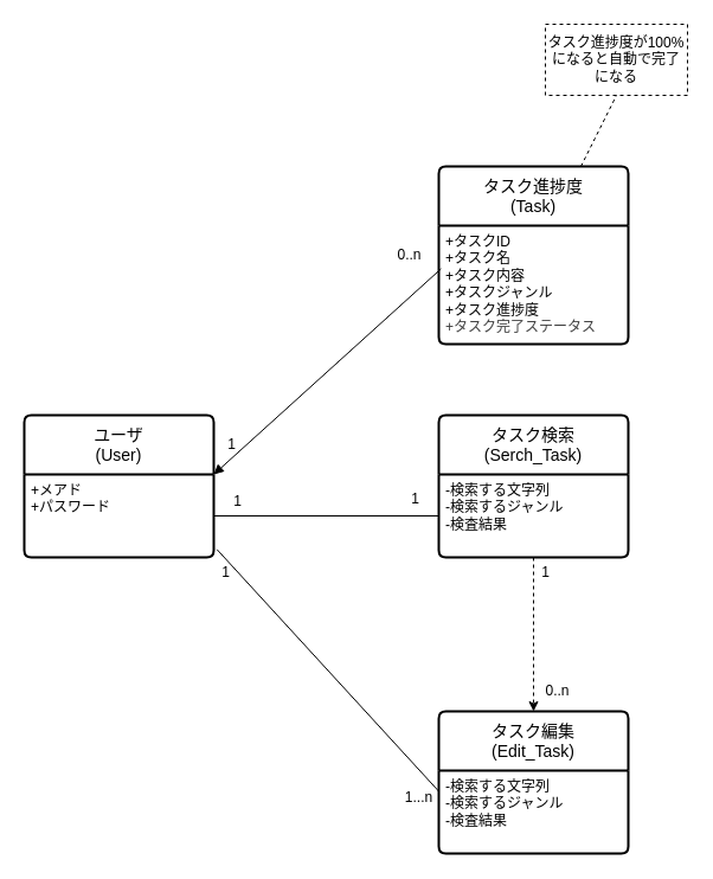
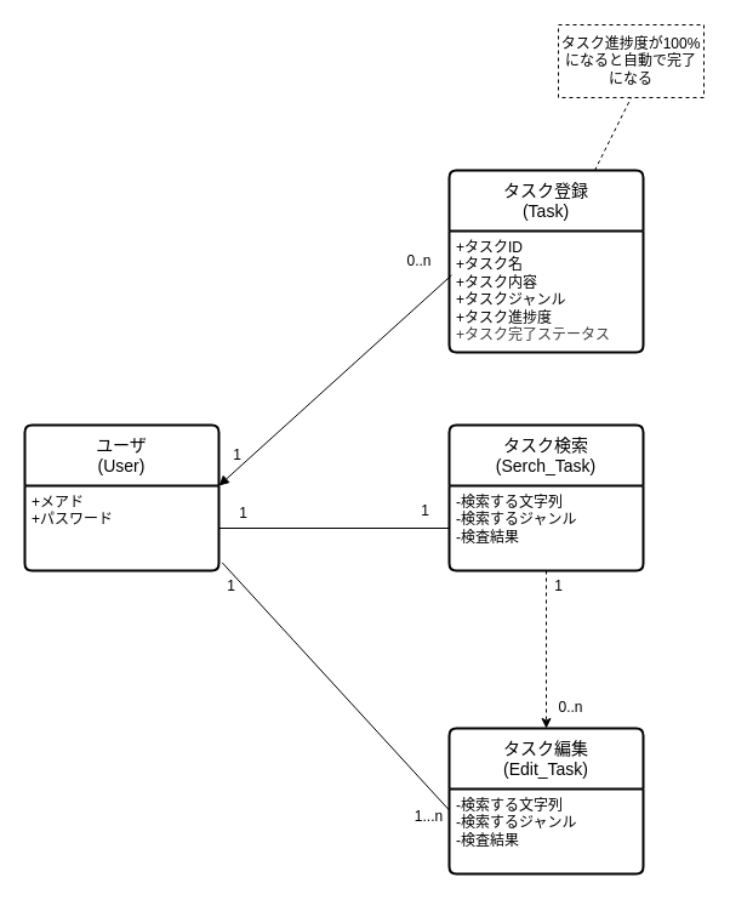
  <mxCell id="0" />
  <mxCell id="1" parent="0" />
- <mxCell id="2" value="タスク進捗度&lt;br&gt;(Task)" style="swimlane;childLayout=stackLayout;horizontal=1;startSize=50;horizontalStack=0;rounded=1;fontSize=14;fontStyle=0;strokeWidth=2;resizeParent=0;resizeLast=1;shadow=0;dashed=0;align=center;arcSize=4;whiteSpace=wrap;html=1;swimlaneFillColor=default;" parent="1" vertex="1"><mxGeometry x="370" y="140" width="160" height="150" as="geometry"><mxRectangle x="334" y="50" width="80" height="50" as="alternateBounds" /></mxGeometry></mxCell>
+ <mxCell id="2" value="タスク登録&lt;br&gt;(Task)" style="swimlane;childLayout=stackLayout;horizontal=1;startSize=50;horizontalStack=0;rounded=1;fontSize=14;fontStyle=0;strokeWidth=2;resizeParent=0;resizeLast=1;shadow=0;dashed=0;align=center;arcSize=4;whiteSpace=wrap;html=1;swimlaneFillColor=default;" parent="1" vertex="1"><mxGeometry x="370" y="140" width="160" height="150" as="geometry"><mxRectangle x="334" y="50" width="80" height="50" as="alternateBounds" /></mxGeometry></mxCell>
  <mxCell id="3" value="&lt;div&gt;+タスクID&lt;/div&gt;+タスク名&lt;div&gt;+タスク内容&lt;/div&gt;&lt;div&gt;+タスクジャンル&lt;/div&gt;&lt;div&gt;+タスク進捗度&lt;/div&gt;&lt;div&gt;&lt;span style=&quot;color: rgb(63, 63, 63);&quot;&gt;+タスク完了ステータス&lt;/span&gt;&lt;/div&gt;" style="align=left;strokeColor=none;fillColor=none;spacingLeft=4;fontSize=12;verticalAlign=top;resizable=0;rotatable=0;part=1;html=1;" parent="2" vertex="1"><mxGeometry y="50" width="160" height="100" as="geometry" /></mxCell>
  <mxCell id="4" value="ユーザ&lt;br&gt;(User&lt;span style=&quot;background-color: transparent;&quot;&gt;)&lt;/span&gt;" style="swimlane;childLayout=stackLayout;horizontal=1;startSize=50;horizontalStack=0;rounded=1;fontSize=14;fontStyle=0;strokeWidth=2;resizeParent=0;resizeLast=1;shadow=0;dashed=0;align=center;arcSize=4;whiteSpace=wrap;html=1;swimlaneFillColor=default;" parent="1" vertex="1"><mxGeometry x="20" y="350" width="160" height="120" as="geometry"><mxRectangle x="50" y="50" width="80" height="50" as="alternateBounds" /></mxGeometry></mxCell>
  <mxCell id="5" value="+メアド&lt;br&gt;+パスワード" style="align=left;strokeColor=none;fillColor=none;spacingLeft=4;fontSize=12;verticalAlign=top;resizable=0;rotatable=0;part=1;html=1;" parent="4" vertex="1"><mxGeometry y="50" width="160" height="70" as="geometry" /></mxCell>
  <mxCell id="6" value="&lt;span style=&quot;color: rgb(0, 0, 0);&quot;&gt;タスク進捗度が100%になると自動で完了になる&lt;/span&gt;" style="rounded=0;whiteSpace=wrap;html=1;dashed=1;" parent="1" vertex="1"><mxGeometry x="460" y="20" width="120" height="60" as="geometry" /></mxCell>
  <mxCell id="7" value="" style="endArrow=none;dashed=1;html=1;exitX=0.75;exitY=0;exitDx=0;exitDy=0;entryX=0.5;entryY=1;entryDx=0;entryDy=0;" parent="1" source="2" target="6" edge="1"><mxGeometry width="50" height="50" relative="1" as="geometry"><mxPoint x="460" y="140" as="sourcePoint" /><mxPoint x="510" y="100" as="targetPoint" /></mxGeometry></mxCell>
  <mxCell id="8" value="" style="endArrow=block;html=1;entryX=1;entryY=0;entryDx=0;entryDy=0;exitX=0.012;exitY=0.364;exitDx=0;exitDy=0;exitPerimeter=0;" parent="1" source="3" target="5" edge="1"><mxGeometry width="50" height="50" relative="1" as="geometry"><mxPoint x="520" y="310" as="sourcePoint" /><mxPoint x="570" y="260" as="targetPoint" /></mxGeometry></mxCell>
  <mxCell id="9" value="1" style="text;html=1;align=center;verticalAlign=middle;resizable=0;points=[];autosize=1;strokeColor=none;fillColor=none;" parent="1" vertex="1"><mxGeometry x="180" y="360" width="30" height="30" as="geometry" /></mxCell>
  <mxCell id="10" value="0..n" style="text;html=1;align=center;verticalAlign=middle;resizable=0;points=[];autosize=1;strokeColor=none;fillColor=none;" parent="1" vertex="1"><mxGeometry x="325" y="200" width="40" height="30" as="geometry" /></mxCell>
  <mxCell id="11" value="タスク検索&lt;br&gt;(Serch_Task)" style="swimlane;childLayout=stackLayout;horizontal=1;startSize=50;horizontalStack=0;rounded=1;fontSize=14;fontStyle=0;strokeWidth=2;resizeParent=0;resizeLast=1;shadow=0;dashed=0;align=center;arcSize=4;whiteSpace=wrap;html=1;swimlaneFillColor=default;" parent="1" vertex="1"><mxGeometry x="370" y="350" width="160" height="120" as="geometry"><mxRectangle x="50" y="50" width="80" height="50" as="alternateBounds" /></mxGeometry></mxCell>
  <mxCell id="12" value="&lt;div&gt;-検索する文字列&lt;/div&gt;&lt;div&gt;-検索するジャンル&lt;/div&gt;-検査結果&lt;div&gt;&lt;br&gt;&lt;/div&gt;" style="align=left;strokeColor=none;fillColor=none;spacingLeft=4;fontSize=12;verticalAlign=top;resizable=0;rotatable=0;part=1;html=1;" parent="11" vertex="1"><mxGeometry y="50" width="160" height="70" as="geometry" /></mxCell>
  <mxCell id="13" value="" style="endArrow=none;html=1;entryX=0;entryY=0.5;entryDx=0;entryDy=0;exitX=1;exitY=0.5;exitDx=0;exitDy=0;" parent="1" source="5" target="12" edge="1"><mxGeometry width="50" height="50" relative="1" as="geometry"><mxPoint x="230" y="480" as="sourcePoint" /><mxPoint x="280" y="430" as="targetPoint" /></mxGeometry></mxCell>
  <mxCell id="14" value="1" style="text;html=1;align=center;verticalAlign=middle;resizable=0;points=[];autosize=1;strokeColor=none;fillColor=none;" parent="1" vertex="1"><mxGeometry x="185" y="408" width="30" height="30" as="geometry" /></mxCell>
  <mxCell id="15" value="1" style="text;html=1;align=center;verticalAlign=middle;resizable=0;points=[];autosize=1;strokeColor=none;fillColor=none;" parent="1" vertex="1"><mxGeometry x="335" y="406" width="30" height="30" as="geometry" /></mxCell>
  <mxCell id="16" value="タスク編集&lt;div&gt;(Edit_Task)&lt;/div&gt;" style="swimlane;childLayout=stackLayout;horizontal=1;startSize=50;horizontalStack=0;rounded=1;fontSize=14;fontStyle=0;strokeWidth=2;resizeParent=0;resizeLast=1;shadow=0;dashed=0;align=center;arcSize=4;whiteSpace=wrap;html=1;swimlaneFillColor=default;" parent="1" vertex="1"><mxGeometry x="370" y="600" width="160" height="120" as="geometry"><mxRectangle x="50" y="50" width="80" height="50" as="alternateBounds" /></mxGeometry></mxCell>
  <mxCell id="17" value="&lt;div&gt;-検索する文字列&lt;/div&gt;&lt;div&gt;-検索するジャンル&lt;/div&gt;-検査結果&lt;div&gt;&lt;br&gt;&lt;/div&gt;" style="align=left;strokeColor=none;fillColor=none;spacingLeft=4;fontSize=12;verticalAlign=top;resizable=0;rotatable=0;part=1;html=1;" parent="16" vertex="1"><mxGeometry y="50" width="160" height="70" as="geometry" /></mxCell>
  <mxCell id="18" value="" style="endArrow=none;html=1;entryX=0;entryY=0.25;entryDx=0;entryDy=0;exitX=1.017;exitY=0.905;exitDx=0;exitDy=0;exitPerimeter=0;" parent="1" source="5" target="17" edge="1"><mxGeometry width="50" height="50" relative="1" as="geometry"><mxPoint x="170" y="590" as="sourcePoint" /><mxPoint x="220" y="540" as="targetPoint" /></mxGeometry></mxCell>
  <mxCell id="19" value="1" style="text;html=1;align=center;verticalAlign=middle;resizable=0;points=[];autosize=1;strokeColor=none;fillColor=none;" parent="1" vertex="1"><mxGeometry x="175" y="468" width="30" height="30" as="geometry" /></mxCell>
  <mxCell id="20" value="1...n" style="text;html=1;align=center;verticalAlign=middle;resizable=0;points=[];autosize=1;strokeColor=none;fillColor=none;" parent="1" vertex="1"><mxGeometry x="328" y="658" width="50" height="30" as="geometry" /></mxCell>
  <mxCell id="21" style="edgeStyle=none;html=1;entryX=0.5;entryY=0;entryDx=0;entryDy=0;dashed=1;" parent="1" source="12" target="16" edge="1"><mxGeometry relative="1" as="geometry" /></mxCell>
  <mxCell id="22" value="1" style="text;html=1;align=center;verticalAlign=middle;resizable=0;points=[];autosize=1;strokeColor=none;fillColor=none;" parent="1" vertex="1"><mxGeometry x="445" y="468" width="30" height="30" as="geometry" /></mxCell>
  <mxCell id="23" value="0..n" style="text;html=1;align=center;verticalAlign=middle;resizable=0;points=[];autosize=1;strokeColor=none;fillColor=none;" parent="1" vertex="1"><mxGeometry x="450" y="568" width="40" height="30" as="geometry" /></mxCell>
